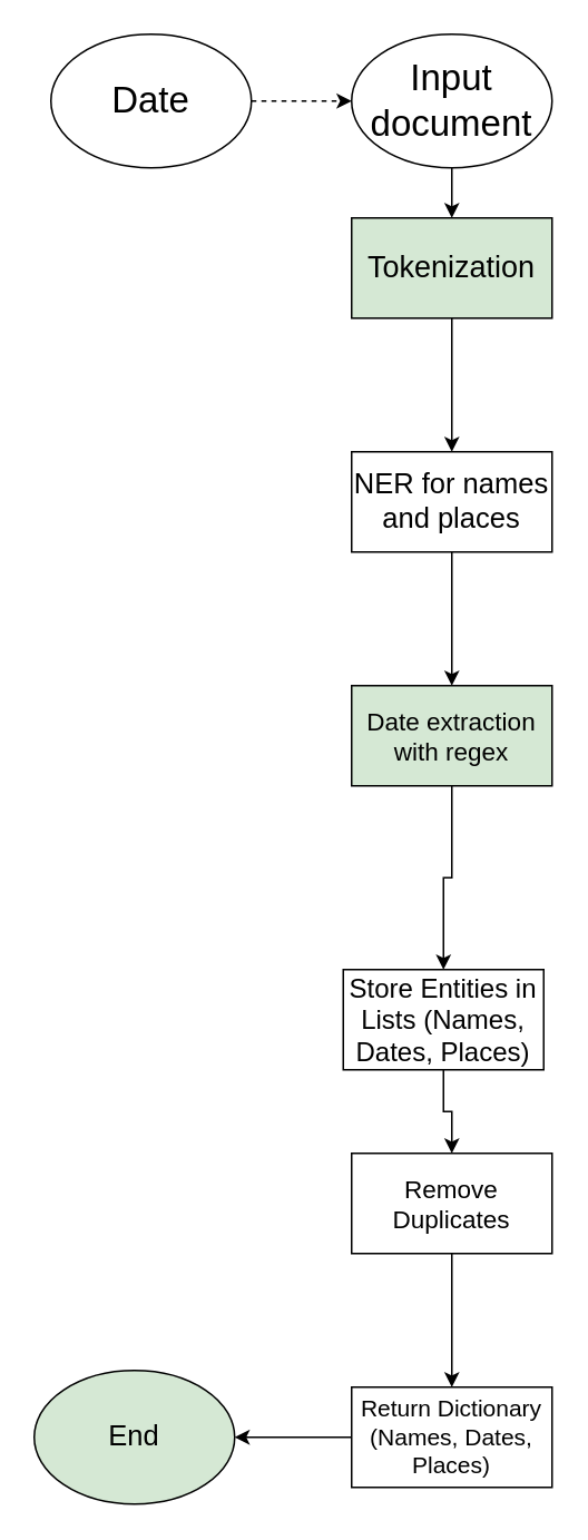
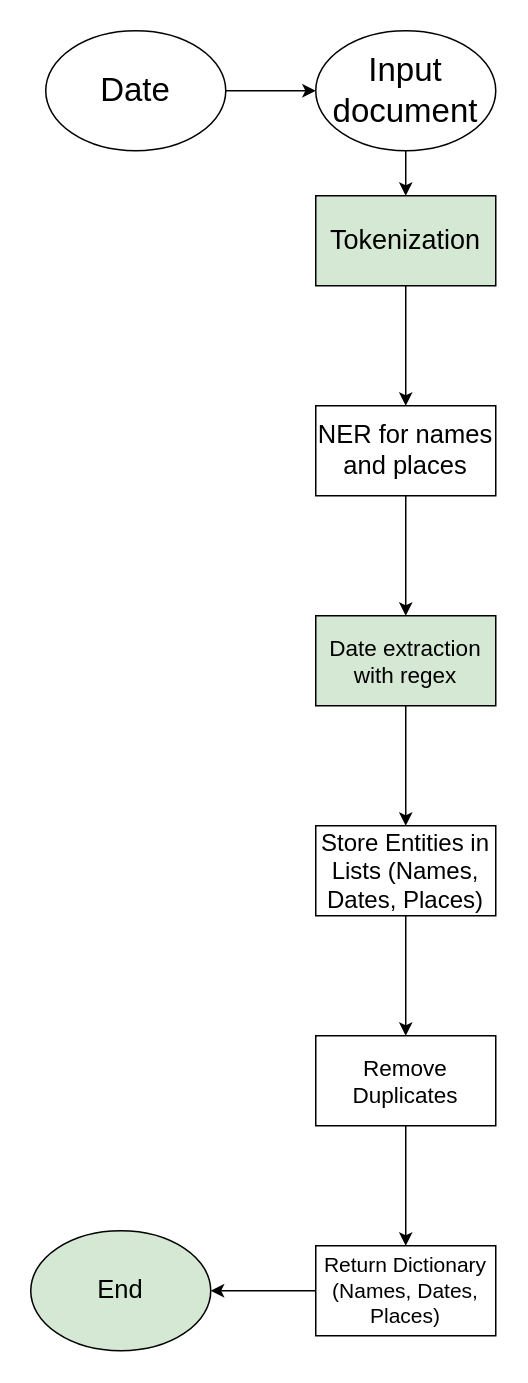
  <mxCell id="0" />
  <mxCell id="1" parent="0" />
- <mxCell id="2" value="" style="edgeStyle=orthogonalEdgeStyle;rounded=0;orthogonalLoop=1;jettySize=auto;html=1;dashed=1;" edge="1" parent="1" source="3" target="5"><mxGeometry relative="1" as="geometry" /></mxCell>
+ <mxCell id="2" value="" style="edgeStyle=orthogonalEdgeStyle;rounded=0;orthogonalLoop=1;jettySize=auto;html=1;" edge="1" parent="1" source="3" target="5"><mxGeometry relative="1" as="geometry" /></mxCell>
  <mxCell id="3" value="&lt;font style=&quot;font-size: 22px;&quot;&gt;Date&lt;/font&gt;" style="ellipse;whiteSpace=wrap;html=1;" vertex="1" parent="1"><mxGeometry x="30" y="20" width="120" height="80" as="geometry" /></mxCell>
  <mxCell id="4" value="" style="edgeStyle=orthogonalEdgeStyle;rounded=0;orthogonalLoop=1;jettySize=auto;html=1;" edge="1" parent="1" source="5" target="7"><mxGeometry relative="1" as="geometry" /></mxCell>
  <mxCell id="5" value="&lt;font style=&quot;font-size: 22px;&quot;&gt;Input document&lt;/font&gt;" style="ellipse;whiteSpace=wrap;html=1;" vertex="1" parent="1"><mxGeometry x="210" y="20" width="120" height="80" as="geometry" /></mxCell>
  <mxCell id="6" value="" style="edgeStyle=orthogonalEdgeStyle;rounded=0;orthogonalLoop=1;jettySize=auto;html=1;" edge="1" parent="1" source="7" target="9"><mxGeometry relative="1" as="geometry" /></mxCell>
  <mxCell id="7" value="&lt;font style=&quot;font-size: 18px;&quot;&gt;Tokenization&lt;/font&gt;" style="whiteSpace=wrap;html=1;fillColor=#d5e8d4;" vertex="1" parent="1"><mxGeometry x="210" y="130" width="120" height="60" as="geometry" /></mxCell>
  <mxCell id="8" value="" style="edgeStyle=orthogonalEdgeStyle;rounded=0;orthogonalLoop=1;jettySize=auto;html=1;" edge="1" parent="1" source="9" target="11"><mxGeometry relative="1" as="geometry" /></mxCell>
  <mxCell id="9" value="&lt;font style=&quot;font-size: 17px;&quot;&gt;NER for names and places&lt;/font&gt;" style="whiteSpace=wrap;html=1;" vertex="1" parent="1"><mxGeometry x="210" y="270" width="120" height="60" as="geometry" /></mxCell>
  <mxCell id="10" value="" style="edgeStyle=orthogonalEdgeStyle;rounded=0;orthogonalLoop=1;jettySize=auto;html=1;" edge="1" parent="1" source="11" target="13"><mxGeometry relative="1" as="geometry" /></mxCell>
  <mxCell id="11" value="&lt;font style=&quot;font-size: 15px;&quot;&gt;Date extraction with regex&lt;/font&gt;" style="whiteSpace=wrap;html=1;fillColor=#d5e8d4;" vertex="1" parent="1"><mxGeometry x="210" y="410" width="120" height="60" as="geometry" /></mxCell>
  <mxCell id="12" value="" style="edgeStyle=orthogonalEdgeStyle;rounded=0;orthogonalLoop=1;jettySize=auto;html=1;" edge="1" parent="1" source="13" target="15"><mxGeometry relative="1" as="geometry" /></mxCell>
- <mxCell id="13" value="&lt;font style=&quot;font-size: 16px;&quot;&gt;Store Entities in Lists (Names, Dates, Places)&lt;/font&gt;" style="whiteSpace=wrap;html=1;" vertex="1" parent="1"><mxGeometry x="205" y="580" width="120" height="60" as="geometry" /></mxCell>
+ <mxCell id="13" value="&lt;font style=&quot;font-size: 16px;&quot;&gt;Store Entities in Lists (Names, Dates, Places)&lt;/font&gt;" style="whiteSpace=wrap;html=1;" vertex="1" parent="1"><mxGeometry x="210" y="550" width="120" height="60" as="geometry" /></mxCell>
  <mxCell id="14" value="" style="edgeStyle=orthogonalEdgeStyle;rounded=0;orthogonalLoop=1;jettySize=auto;html=1;" edge="1" parent="1" source="15" target="17"><mxGeometry relative="1" as="geometry" /></mxCell>
  <mxCell id="15" value="&lt;font style=&quot;font-size: 15px;&quot;&gt;Remove Duplicates&lt;br&gt;&lt;/font&gt;" style="whiteSpace=wrap;html=1;" vertex="1" parent="1"><mxGeometry x="210" y="690" width="120" height="60" as="geometry" /></mxCell>
  <mxCell id="16" value="" style="edgeStyle=orthogonalEdgeStyle;rounded=0;orthogonalLoop=1;jettySize=auto;html=1;" edge="1" parent="1" source="17" target="18"><mxGeometry relative="1" as="geometry" /></mxCell>
  <mxCell id="17" value="&lt;font style=&quot;font-size: 14px;&quot;&gt;Return Dictionary (Names, Dates, Places)&lt;/font&gt;" style="whiteSpace=wrap;html=1;" vertex="1" parent="1"><mxGeometry x="210" y="830" width="120" height="60" as="geometry" /></mxCell>
  <mxCell id="18" value="&lt;font style=&quot;font-size: 17px;&quot;&gt;End&lt;/font&gt;" style="ellipse;whiteSpace=wrap;html=1;fillColor=#d5e8d4;" vertex="1" parent="1"><mxGeometry x="20" y="820" width="120" height="80" as="geometry" /></mxCell>
